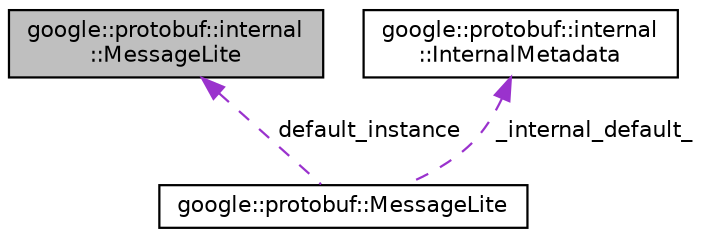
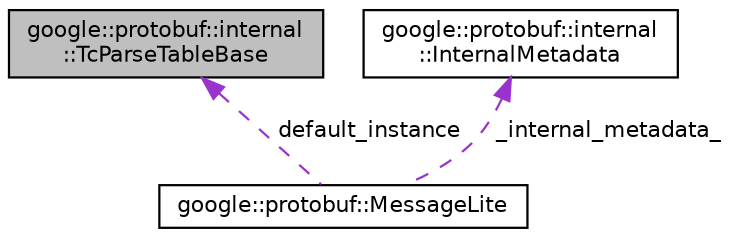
  digraph {
    node [color=black fillcolor=white fontname=Helvetica fontsize=10 shape=record style=filled]
    edge [color=darkorchid3 dir=back fontname=Helvetica fontsize=10 labelfontname=Helvetica labelfontsize=10 style=dashed]
-   n1 [fillcolor=grey75 fontcolor=black height=0.2 label="google::protobuf::internal\l::MessageLite" width=0.4]
+   n1 [fillcolor=grey75 fontcolor=black height=0.2 label="google::protobuf::internal\l::TcParseTableBase" width=0.4]
    n2 [height=0.2 label="google::protobuf::MessageLite" width=0.4]
    n3 [height=0.2 label="google::protobuf::internal\l::InternalMetadata" width=0.4]
    n1 -> n2 [label=" default_instance"]
-   n3 -> n2 [label=" _internal_default_"]
+   n3 -> n2 [label=" _internal_metadata_"]
  }
